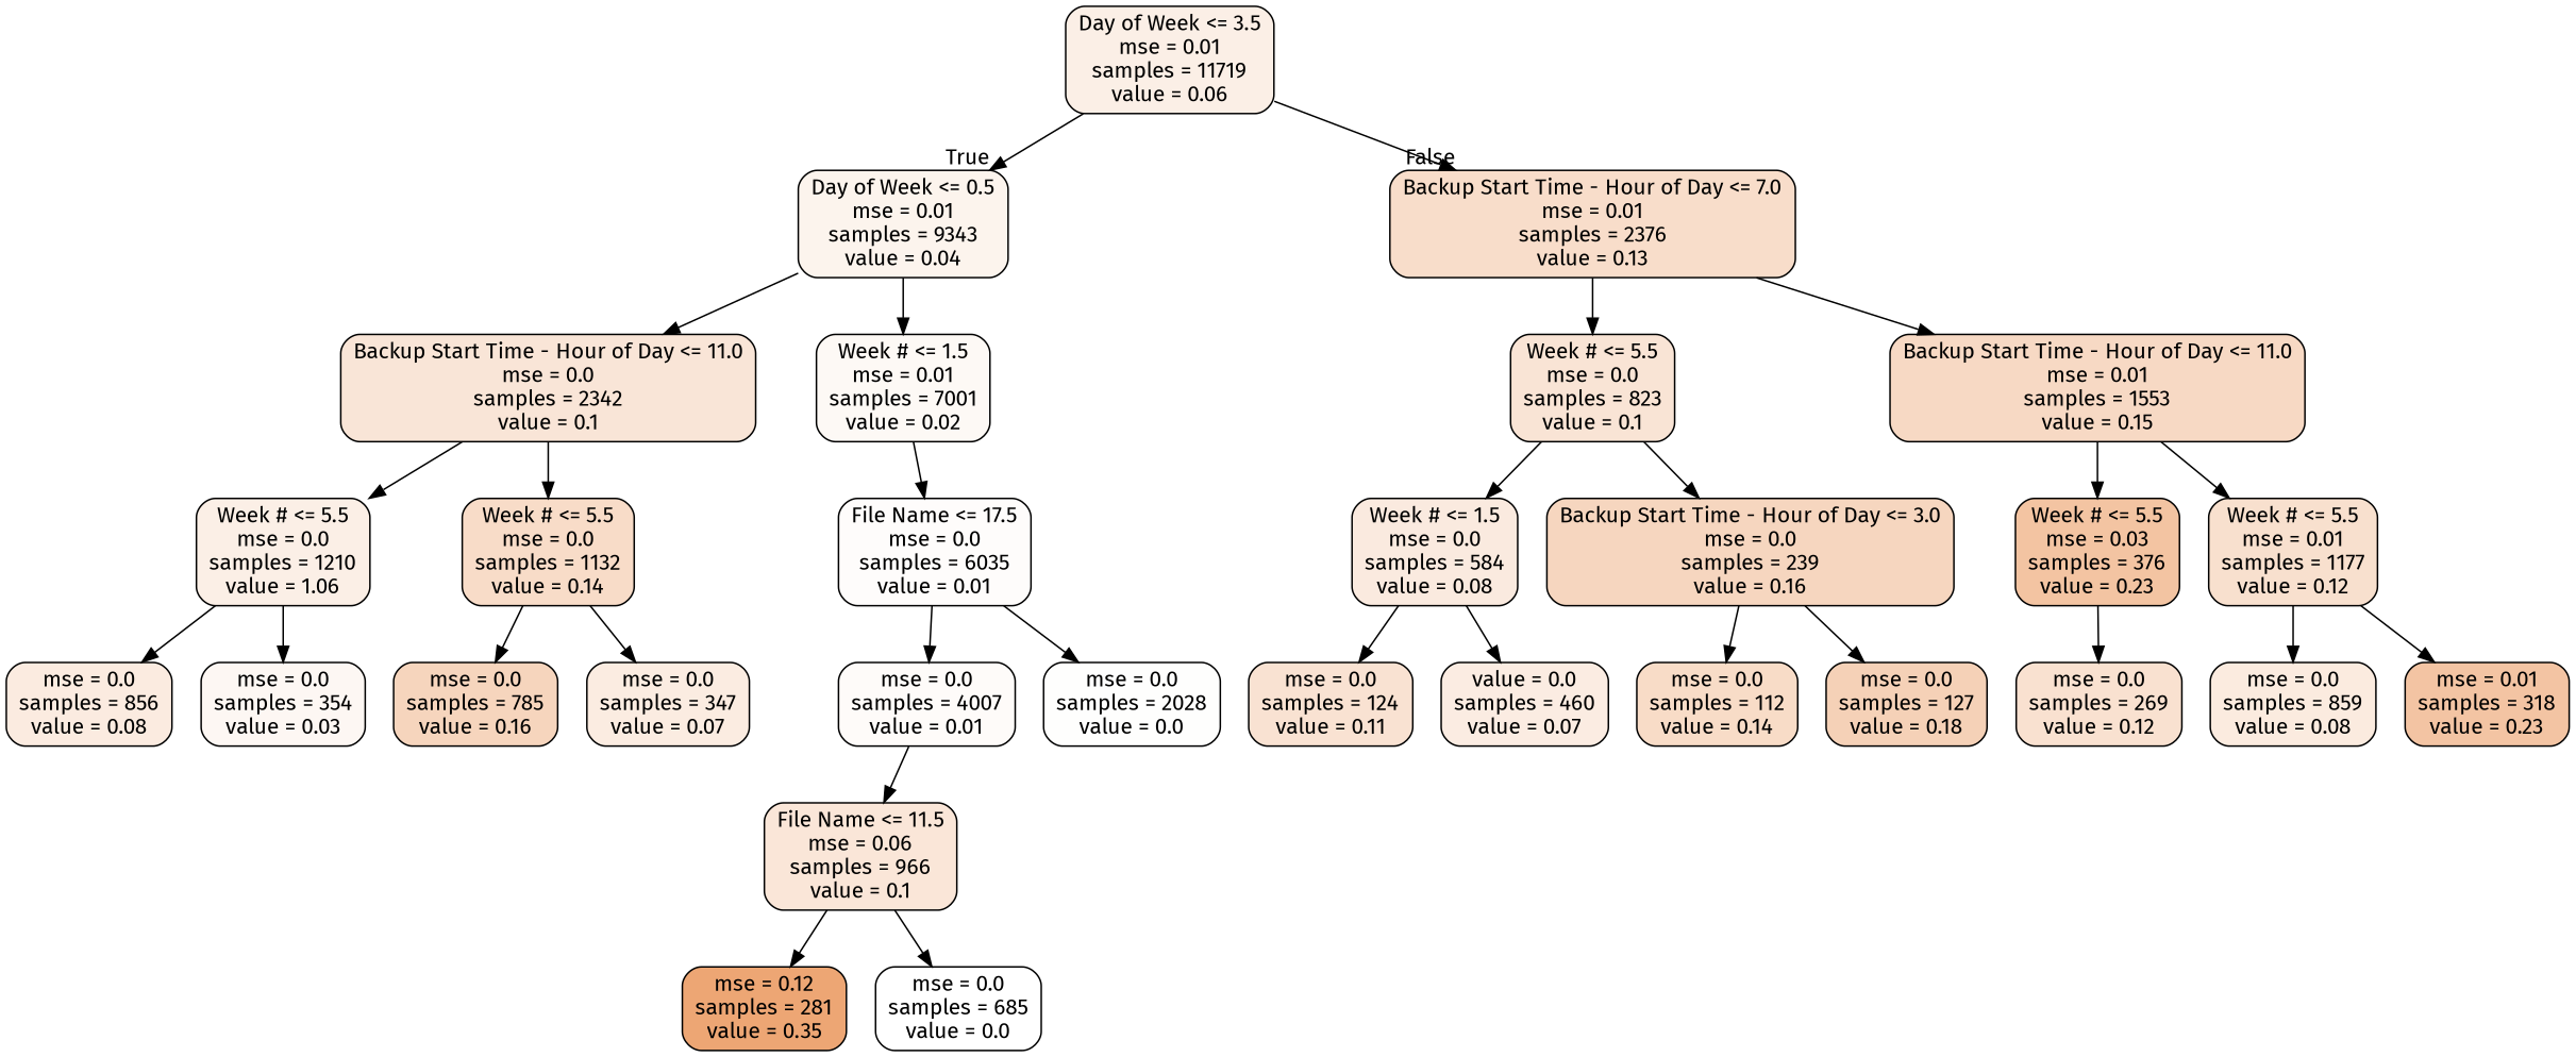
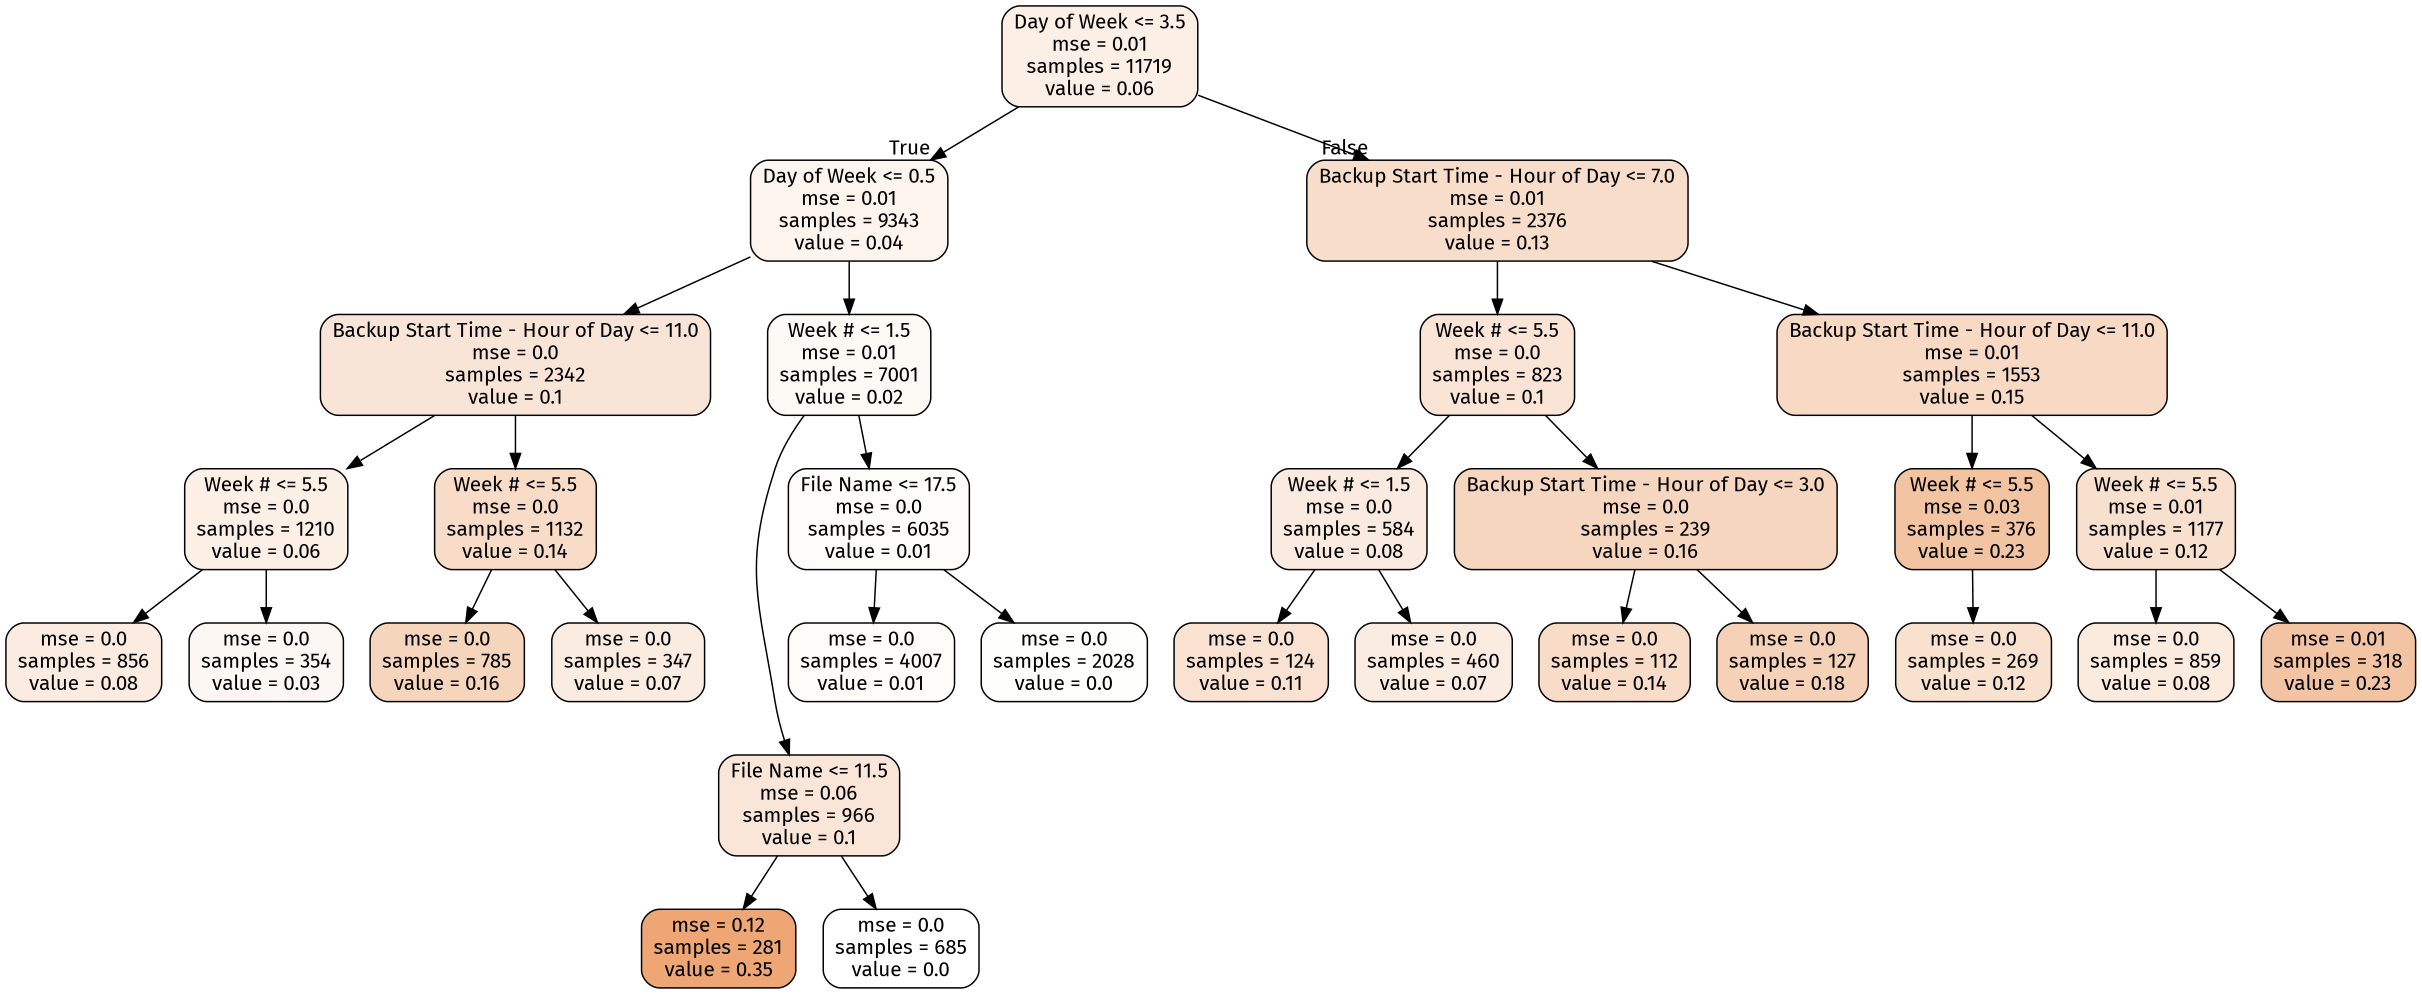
  digraph {
    fontname="Fira Sans"
    node [color=black fontname="Fira Sans" shape=box style="filled, rounded"]
    edge [fontname="Fira Sans"]
    n1 [fillcolor="#e581391f" label="Day of Week <= 3.5\nmse = 0.01\nsamples = 11719\nvalue = 0.06"]
    n2 [fillcolor="#e5813916" label="Day of Week <= 0.5\nmse = 0.01\nsamples = 9343\nvalue = 0.04"]
    n3 [fillcolor="#e5813944" label="Backup Start Time - Hour of Day <= 7.0\nmse = 0.01\nsamples = 2376\nvalue = 0.13"]
    n4 [fillcolor="#e5813933" label="Backup Start Time - Hour of Day <= 11.0\nmse = 0.0\nsamples = 2342\nvalue = 0.1"]
    n5 [fillcolor="#e581390c" label="Week # <= 1.5\nmse = 0.01\nsamples = 7001\nvalue = 0.02"]
    n6 [fillcolor="#e5813935" label="Week # <= 5.5\nmse = 0.0\nsamples = 823\nvalue = 0.1"]
    n7 [fillcolor="#e581394c" label="Backup Start Time - Hour of Day <= 11.0\nmse = 0.01\nsamples = 1553\nvalue = 0.15"]
-   n8 [fillcolor="#e5813920" label="Week # <= 5.5\nmse = 0.0\nsamples = 1210\nvalue = 1.06"]
+   n8 [fillcolor="#e5813920" label="Week # <= 5.5\nmse = 0.0\nsamples = 1210\nvalue = 0.06"]
    n9 [fillcolor="#e5813946" label="Week # <= 5.5\nmse = 0.0\nsamples = 1132\nvalue = 0.14"]
    n10 [fillcolor="#e5813932" label="File Name <= 11.5\nmse = 0.06\nsamples = 966\nvalue = 0.1"]
    n11 [fillcolor="#e5813905" label="File Name <= 17.5\nmse = 0.0\nsamples = 6035\nvalue = 0.01"]
    n12 [fillcolor="#e5813927" label="mse = 0.0\nsamples = 856\nvalue = 0.08"]
    n13 [fillcolor="#e581390f" label="mse = 0.0\nsamples = 354\nvalue = 0.03"]
    n14 [fillcolor="#e5813954" label="mse = 0.0\nsamples = 785\nvalue = 0.16"]
    n15 [fillcolor="#e5813926" label="mse = 0.0\nsamples = 347\nvalue = 0.07"]
    n16 [fillcolor="#e58139b3" label="mse = 0.12\nsamples = 281\nvalue = 0.35"]
    n17 [fillcolor="#e5813900" label="mse = 0.0\nsamples = 685\nvalue = 0.0"]
    n18 [fillcolor="#e5813907" label="mse = 0.0\nsamples = 4007\nvalue = 0.01"]
    n19 [fillcolor="#e5813902" label="mse = 0.0\nsamples = 2028\nvalue = 0.0"]
    n20 [fillcolor="#e5813929" label="Week # <= 1.5\nmse = 0.0\nsamples = 584\nvalue = 0.08"]
    n21 [fillcolor="#e5813952" label="Backup Start Time - Hour of Day <= 3.0\nmse = 0.0\nsamples = 239\nvalue = 0.16"]
    n22 [fillcolor="#e5813977" label="Week # <= 5.5\nmse = 0.03\nsamples = 376\nvalue = 0.23"]
    n23 [fillcolor="#e581393e" label="Week # <= 5.5\nmse = 0.01\nsamples = 1177\nvalue = 0.12"]
    n24 [fillcolor="#e581393a" label="mse = 0.0\nsamples = 124\nvalue = 0.11"]
-   n25 [fillcolor="#e5813925" label="value = 0.0\nsamples = 460\nvalue = 0.07"]
+   n25 [fillcolor="#e5813925" label="mse = 0.0\nsamples = 460\nvalue = 0.07"]
    n26 [fillcolor="#e5813947" label="mse = 0.0\nsamples = 112\nvalue = 0.14"]
    n27 [fillcolor="#e581395c" label="mse = 0.0\nsamples = 127\nvalue = 0.18"]
    n28 [fillcolor="#e581393c" label="mse = 0.0\nsamples = 269\nvalue = 0.12"]
    n29 [fillcolor="#e5813928" label="mse = 0.0\nsamples = 859\nvalue = 0.08"]
    n30 [fillcolor="#e5813976" label="mse = 0.01\nsamples = 318\nvalue = 0.23"]
    n1 -> n2 [headlabel=True labelangle=45 labeldistance=2.5]
    n1 -> n3 [headlabel=False labelangle=-45 labeldistance=2.5]
    n2 -> n4
    n2 -> n5
    n3 -> n6
    n3 -> n7
    n4 -> n8
    n4 -> n9
-   n18 -> n10
+   n5 -> n10
    n5 -> n11
    n6 -> n20
    n6 -> n21
    n7 -> n22
    n7 -> n23
    n8 -> n12
    n8 -> n13
    n9 -> n14
    n9 -> n15
    n10 -> n16
    n10 -> n17
    n11 -> n18
    n11 -> n19
    n20 -> n24
    n20 -> n25
    n21 -> n26
    n21 -> n27
    n22 -> n28
    n23 -> n29
    n23 -> n30
  }
